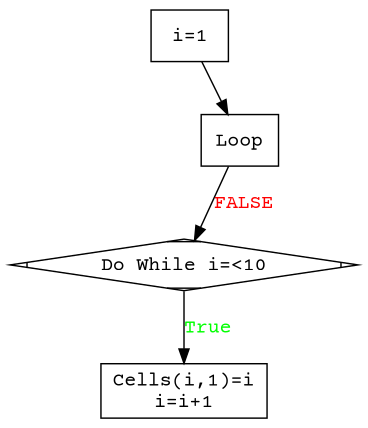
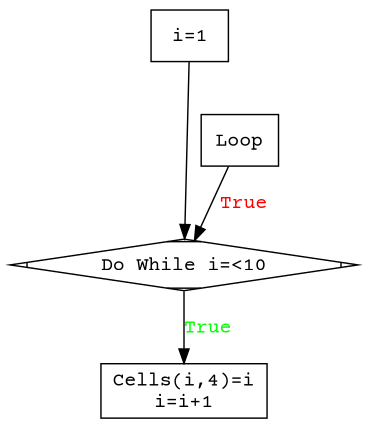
  digraph {
    fontname="Courier Prime"
    node [fontname="Courier Prime" shape=box]
    edge [fontname="Courier Prime" style=solid]
    n1 [label="i=1"]
    n2 [label="Do While i=<10" shape=Mdiamond]
-   n3 [label="Cells(i,1)=i\ni=i+1"]
+   n3 [label="Cells(i,4)=i\ni=i+1"]
    n4 [label=Loop]
-   n1 -> n4
+   n1 -> n2
    n2 -> n3 [fontcolor=GREEN label=True]
-   n4 -> n2 [fontcolor=RED label=FALSE]
+   n4 -> n2 [fontcolor=RED label=True]
  }
